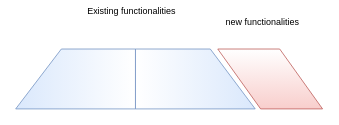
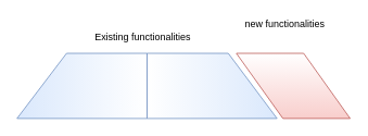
  <mxCell id="0" />
  <mxCell id="1" parent="0" />
  <mxCell id="2" value="" style="shape=manualInput;whiteSpace=wrap;html=1;direction=south;size=60;fillColor=#dae8fc;strokeColor=#6c8ebf;gradientColor=#ffffff;" vertex="1" parent="1"><mxGeometry x="180" y="65" width="160" height="80" as="geometry" /></mxCell>
  <mxCell id="3" value="" style="shape=manualInput;whiteSpace=wrap;html=1;direction=south;size=61;flipH=1;fillColor=#dae8fc;strokeColor=#6c8ebf;gradientColor=#ffffff;shadow=0;" vertex="1" parent="1"><mxGeometry x="20" y="65" width="160" height="80" as="geometry" /></mxCell>
  <mxCell id="4" value="" style="shape=parallelogram;perimeter=parallelogramPerimeter;whiteSpace=wrap;html=1;size=0.409;flipV=1;fillColor=#f8cecc;strokeColor=#b85450;gradientColor=#ffffff;" vertex="1" parent="1"><mxGeometry x="290" y="65" width="140" height="80" as="geometry" /></mxCell>
- <mxCell id="5" value="Existing functionalities" style="text;html=1;strokeColor=none;fillColor=none;align=center;verticalAlign=middle;whiteSpace=wrap;rounded=0;shadow=0;" vertex="1" parent="1"><mxGeometry x="100" y="5" width="150" height="20" as="geometry" /></mxCell>
+ <mxCell id="5" value="Existing functionalities" style="text;html=1;strokeColor=none;fillColor=none;align=center;verticalAlign=middle;whiteSpace=wrap;rounded=0;shadow=0;" vertex="1" parent="1"><mxGeometry x="100" y="35" width="150" height="20" as="geometry" /></mxCell>
  <mxCell id="6" value="new functionalities" style="text;html=1;strokeColor=none;fillColor=none;align=center;verticalAlign=middle;whiteSpace=wrap;rounded=0;shadow=0;" vertex="1" parent="1"><mxGeometry x="295" y="20" width="110" height="20" as="geometry" /></mxCell>
